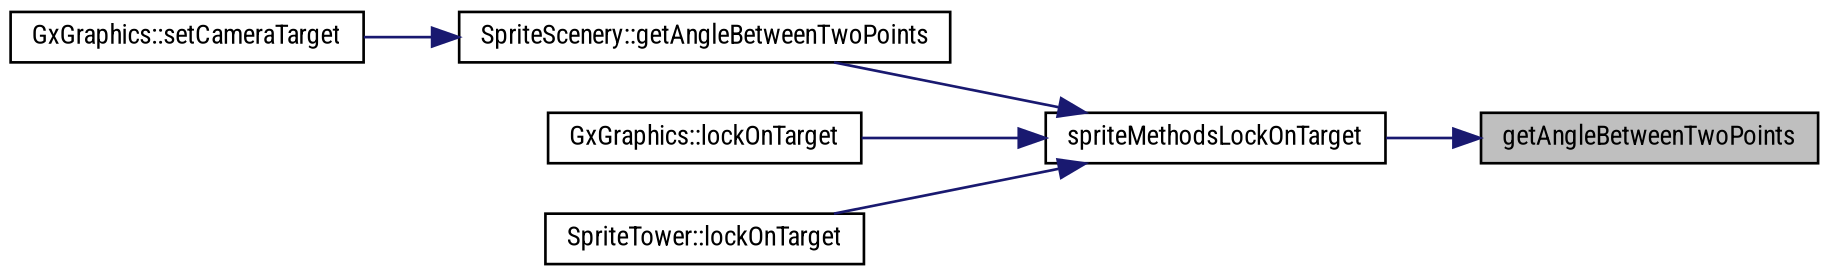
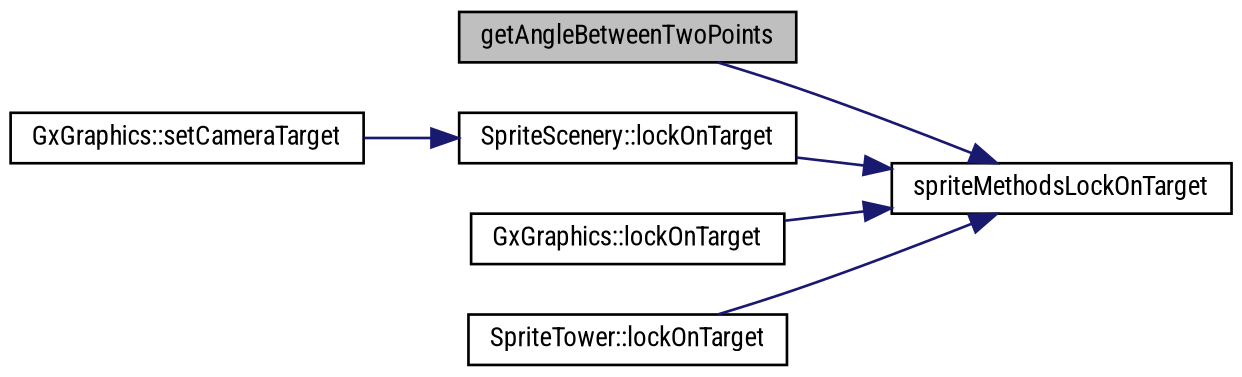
  digraph {
    fontname="Roboto Condensed"
    rankdir=RL
    node [color=black fillcolor=white fontname="Roboto Condensed" fontsize=10 shape=record style=filled]
    edge [color=midnightblue dir=back fontname="Roboto Condensed" fontsize=10 labelfontname=Helvetica labelfontsize=10 style=solid]
    n1 [fillcolor=grey75 fontcolor=black height=0.2 label=getAngleBetweenTwoPoints width=0.4]
    n2 [height=0.2 label=spriteMethodsLockOnTarget width=0.4]
    n3 [height=0.2 label="GxGraphics::setCameraTarget" width=0.4]
-   n4 [height=0.2 label="SpriteScenery::getAngleBetweenTwoPoints" width=0.4]
+   n4 [height=0.2 label="SpriteScenery::lockOnTarget" width=0.4]
    n5 [height=0.2 label="GxGraphics::lockOnTarget" width=0.4]
    n6 [height=0.2 label="SpriteTower::lockOnTarget" width=0.4]
-   n1 -> n2
+   n2 -> n1
    n2 -> n4
    n2 -> n5
    n2 -> n6
    n4 -> n3
  }
